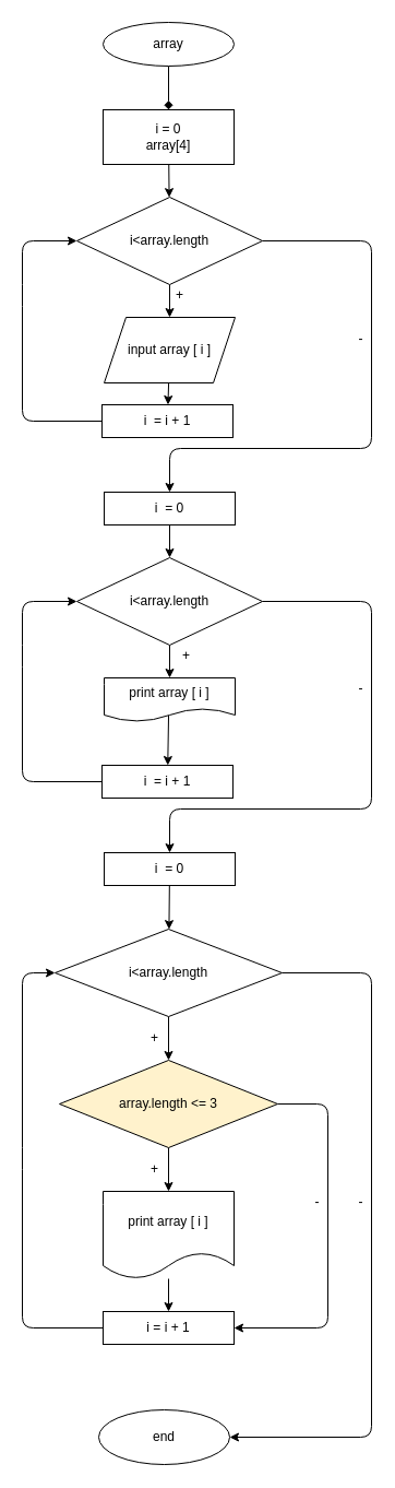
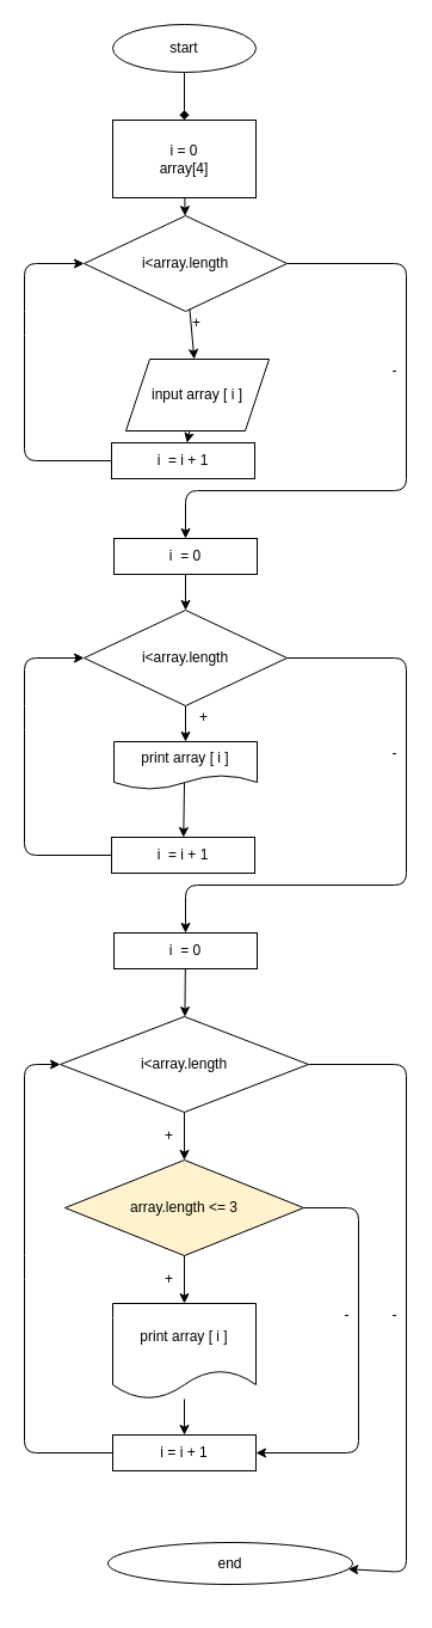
  <mxCell id="0" />
  <mxCell id="1" parent="0" />
  <mxCell id="2" value="" style="edgeStyle=none;html=1;endArrow=diamond;" edge="1" parent="1" source="3" target="5"><mxGeometry relative="1" as="geometry" /></mxCell>
- <mxCell id="3" value="array" style="ellipse;whiteSpace=wrap;html=1;" vertex="1" parent="1"><mxGeometry x="94" y="20" width="120" height="40" as="geometry" /></mxCell>
+ <mxCell id="3" value="start" style="ellipse;whiteSpace=wrap;html=1;" vertex="1" parent="1"><mxGeometry x="94" y="20" width="120" height="40" as="geometry" /></mxCell>
  <mxCell id="4" value="" style="edgeStyle=none;html=1;" edge="1" parent="1" source="5" target="8"><mxGeometry relative="1" as="geometry" /></mxCell>
- <mxCell id="5" value="i = 0&lt;br&gt;array[4]" style="rounded=0;whiteSpace=wrap;html=1;" vertex="1" parent="1"><mxGeometry x="94" y="100" width="120" height="50" as="geometry" /></mxCell>
+ <mxCell id="5" value="i = 0&lt;br&gt;array[4]" style="rounded=0;whiteSpace=wrap;html=1;" vertex="1" parent="1"><mxGeometry x="94" y="100" width="120" height="65" as="geometry" /></mxCell>
  <mxCell id="6" value="" style="edgeStyle=none;html=1;" edge="1" parent="1" source="8" target="11"><mxGeometry relative="1" as="geometry" /></mxCell>
  <mxCell id="7" style="edgeStyle=none;html=1;entryX=0.5;entryY=0;entryDx=0;entryDy=0;" edge="1" parent="1" source="8" target="17"><mxGeometry relative="1" as="geometry"><mxPoint x="155" y="450" as="targetPoint" /><Array as="points"><mxPoint x="340" y="220" /><mxPoint x="340" y="410" /><mxPoint x="155" y="410" /></Array></mxGeometry></mxCell>
  <mxCell id="8" value="i&amp;lt;array.length" style="rhombus;whiteSpace=wrap;html=1;rounded=0;" vertex="1" parent="1"><mxGeometry x="70" y="180" width="170" height="80" as="geometry" /></mxCell>
  <mxCell id="9" style="edgeStyle=none;html=1;entryX=0;entryY=0.5;entryDx=0;entryDy=0;exitX=0;exitY=0.5;exitDx=0;exitDy=0;" edge="1" parent="1" source="15" target="8"><mxGeometry relative="1" as="geometry"><mxPoint x="20" y="220" as="targetPoint" /><Array as="points"><mxPoint x="20" y="385" /><mxPoint x="20" y="270" /><mxPoint x="20" y="220" /></Array></mxGeometry></mxCell>
  <mxCell id="10" value="" style="edgeStyle=none;html=1;" edge="1" parent="1" source="11" target="15"><mxGeometry relative="1" as="geometry" /></mxCell>
- <mxCell id="11" value="input array [ i ]" style="shape=parallelogram;perimeter=parallelogramPerimeter;whiteSpace=wrap;html=1;fixedSize=1;" vertex="1" parent="1"><mxGeometry x="95" y="290" width="120" height="60" as="geometry" /></mxCell>
+ <mxCell id="11" value="input array [ i ]" style="shape=parallelogram;perimeter=parallelogramPerimeter;whiteSpace=wrap;html=1;fixedSize=1;" vertex="1" parent="1"><mxGeometry x="105" y="300" width="120" height="60" as="geometry" /></mxCell>
  <mxCell id="12" value="-" style="text;html=1;align=center;verticalAlign=middle;resizable=0;points=[];autosize=1;strokeColor=none;fillColor=none;" vertex="1" parent="1"><mxGeometry x="320" y="300" width="20" height="20" as="geometry" /></mxCell>
  <mxCell id="13" value="+" style="text;html=1;align=center;verticalAlign=middle;resizable=0;points=[];autosize=1;strokeColor=none;fillColor=none;" vertex="1" parent="1"><mxGeometry x="154" y="260" width="20" height="20" as="geometry" /></mxCell>
  <mxCell id="14" value="-" style="text;html=1;align=center;verticalAlign=middle;resizable=0;points=[];autosize=1;strokeColor=none;fillColor=none;" vertex="1" parent="1"><mxGeometry x="320" y="620" width="20" height="20" as="geometry" /></mxCell>
  <mxCell id="15" value="i&amp;nbsp; = i + 1" style="whiteSpace=wrap;html=1;" vertex="1" parent="1"><mxGeometry x="93" y="370" width="120" height="30" as="geometry" /></mxCell>
  <mxCell id="16" value="" style="edgeStyle=none;html=1;entryX=0.5;entryY=0;entryDx=0;entryDy=0;" edge="1" parent="1" source="17" target="20"><mxGeometry relative="1" as="geometry" /></mxCell>
  <mxCell id="17" value="i&amp;nbsp; = 0" style="whiteSpace=wrap;html=1;" vertex="1" parent="1"><mxGeometry x="95" y="450" width="120" height="30" as="geometry" /></mxCell>
  <mxCell id="18" value="" style="edgeStyle=none;html=1;" edge="1" parent="1" source="20"><mxGeometry relative="1" as="geometry"><mxPoint x="155" y="620" as="targetPoint" /></mxGeometry></mxCell>
  <mxCell id="19" style="edgeStyle=none;html=1;entryX=0.5;entryY=0;entryDx=0;entryDy=0;" edge="1" parent="1" source="20" target="26"><mxGeometry relative="1" as="geometry"><mxPoint x="155" y="780" as="targetPoint" /><Array as="points"><mxPoint x="340" y="550" /><mxPoint x="340" y="740" /><mxPoint x="155" y="740" /></Array></mxGeometry></mxCell>
  <mxCell id="20" value="i&amp;lt;array.length" style="rhombus;whiteSpace=wrap;html=1;rounded=0;" vertex="1" parent="1"><mxGeometry x="70" y="510" width="170" height="80" as="geometry" /></mxCell>
  <mxCell id="21" style="edgeStyle=none;html=1;entryX=0;entryY=0.5;entryDx=0;entryDy=0;exitX=0;exitY=0.5;exitDx=0;exitDy=0;" edge="1" parent="1" source="24" target="20"><mxGeometry relative="1" as="geometry"><mxPoint x="20" y="550" as="targetPoint" /><Array as="points"><mxPoint x="20" y="715" /><mxPoint x="20" y="600" /><mxPoint x="20" y="550" /></Array></mxGeometry></mxCell>
  <mxCell id="22" value="" style="edgeStyle=none;html=1;exitX=0.492;exitY=0.85;exitDx=0;exitDy=0;exitPerimeter=0;" edge="1" parent="1" source="27" target="24"><mxGeometry relative="1" as="geometry"><mxPoint x="154.077" y="680" as="sourcePoint" /></mxGeometry></mxCell>
  <mxCell id="23" value="+" style="text;html=1;align=center;verticalAlign=middle;resizable=0;points=[];autosize=1;strokeColor=none;fillColor=none;" vertex="1" parent="1"><mxGeometry x="160" y="590" width="20" height="20" as="geometry" /></mxCell>
  <mxCell id="24" value="i&amp;nbsp; = i + 1" style="whiteSpace=wrap;html=1;" vertex="1" parent="1"><mxGeometry x="93" y="700" width="120" height="30" as="geometry" /></mxCell>
  <mxCell id="25" value="" style="edgeStyle=none;html=1;" edge="1" parent="1" source="26" target="30"><mxGeometry relative="1" as="geometry" /></mxCell>
  <mxCell id="26" value="i&amp;nbsp; = 0" style="whiteSpace=wrap;html=1;" vertex="1" parent="1"><mxGeometry x="95" y="780" width="120" height="30" as="geometry" /></mxCell>
  <mxCell id="27" value="print array [ i ]" style="shape=document;whiteSpace=wrap;html=1;boundedLbl=1;" vertex="1" parent="1"><mxGeometry x="95" y="620" width="120" height="40" as="geometry" /></mxCell>
  <mxCell id="28" value="" style="edgeStyle=none;html=1;" edge="1" parent="1" source="30" target="33"><mxGeometry relative="1" as="geometry" /></mxCell>
  <mxCell id="29" value="" style="edgeStyle=none;html=1;" edge="1" parent="1" source="30" target="40"><mxGeometry relative="1" as="geometry"><Array as="points"><mxPoint x="340" y="890" /><mxPoint x="340" y="1315" /></Array></mxGeometry></mxCell>
  <mxCell id="30" value="&lt;span&gt;i&amp;lt;array.length&lt;/span&gt;" style="rhombus;whiteSpace=wrap;html=1;rounded=0;" vertex="1" parent="1"><mxGeometry x="50" y="850" width="208" height="80" as="geometry" /></mxCell>
  <mxCell id="31" value="" style="edgeStyle=none;html=1;" edge="1" parent="1" source="33" target="35"><mxGeometry relative="1" as="geometry" /></mxCell>
  <mxCell id="32" style="edgeStyle=none;html=1;entryX=1;entryY=0.5;entryDx=0;entryDy=0;" edge="1" parent="1" source="33" target="39"><mxGeometry relative="1" as="geometry"><Array as="points"><mxPoint x="300" y="1010" /><mxPoint x="300" y="1215" /></Array></mxGeometry></mxCell>
  <mxCell id="33" value="array.length &amp;lt;= 3" style="rhombus;whiteSpace=wrap;html=1;rounded=0;fillColor=#fff2cc;" vertex="1" parent="1"><mxGeometry x="54" y="970" width="200" height="80" as="geometry" /></mxCell>
  <mxCell id="34" value="" style="edgeStyle=none;html=1;" edge="1" parent="1" source="35" target="39"><mxGeometry relative="1" as="geometry" /></mxCell>
  <mxCell id="35" value="print array [ i ]" style="shape=document;whiteSpace=wrap;html=1;boundedLbl=1;" vertex="1" parent="1"><mxGeometry x="94" y="1090" width="120" height="80" as="geometry" /></mxCell>
  <mxCell id="36" value="+" style="text;html=1;align=center;verticalAlign=middle;resizable=0;points=[];autosize=1;strokeColor=none;fillColor=none;" vertex="1" parent="1"><mxGeometry x="131" y="1060" width="20" height="20" as="geometry" /></mxCell>
  <mxCell id="37" value="+" style="text;html=1;align=center;verticalAlign=middle;resizable=0;points=[];autosize=1;strokeColor=none;fillColor=none;" vertex="1" parent="1"><mxGeometry x="131" y="940" width="20" height="20" as="geometry" /></mxCell>
  <mxCell id="38" style="edgeStyle=none;html=1;entryX=0;entryY=0.5;entryDx=0;entryDy=0;" edge="1" parent="1" source="39" target="30"><mxGeometry relative="1" as="geometry"><mxPoint x="-90" y="1010" as="targetPoint" /><Array as="points"><mxPoint x="20" y="1215" /><mxPoint x="20" y="1060" /><mxPoint x="20" y="890" /></Array></mxGeometry></mxCell>
  <mxCell id="39" value="i = i + 1" style="whiteSpace=wrap;html=1;" vertex="1" parent="1"><mxGeometry x="94" y="1200" width="120" height="30" as="geometry" /></mxCell>
- <mxCell id="40" value="end" style="ellipse;whiteSpace=wrap;html=1;rounded=0;" vertex="1" parent="1"><mxGeometry x="90" y="1290" width="120" height="50" as="geometry" /></mxCell>
+ <mxCell id="40" value="end" style="ellipse;whiteSpace=wrap;html=1;rounded=0;" vertex="1" parent="1"><mxGeometry x="90" y="1290" width="205" height="35" as="geometry" /></mxCell>
  <mxCell id="41" value="-" style="text;html=1;align=center;verticalAlign=middle;resizable=0;points=[];autosize=1;strokeColor=none;fillColor=none;" vertex="1" parent="1"><mxGeometry x="320" y="1090" width="20" height="20" as="geometry" /></mxCell>
  <mxCell id="42" value="-" style="text;html=1;align=center;verticalAlign=middle;resizable=0;points=[];autosize=1;strokeColor=none;fillColor=none;" vertex="1" parent="1"><mxGeometry x="280" y="1090" width="20" height="20" as="geometry" /></mxCell>
